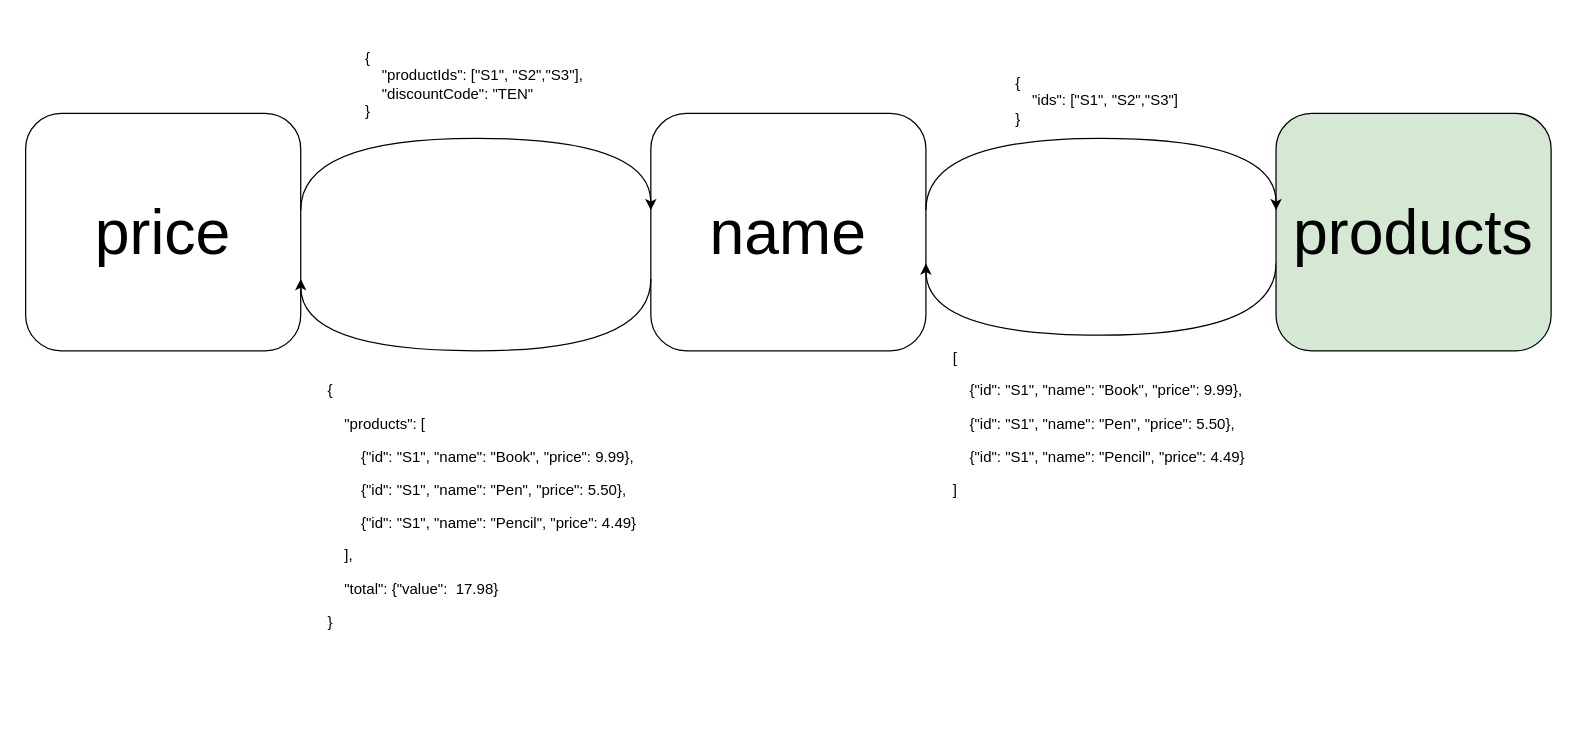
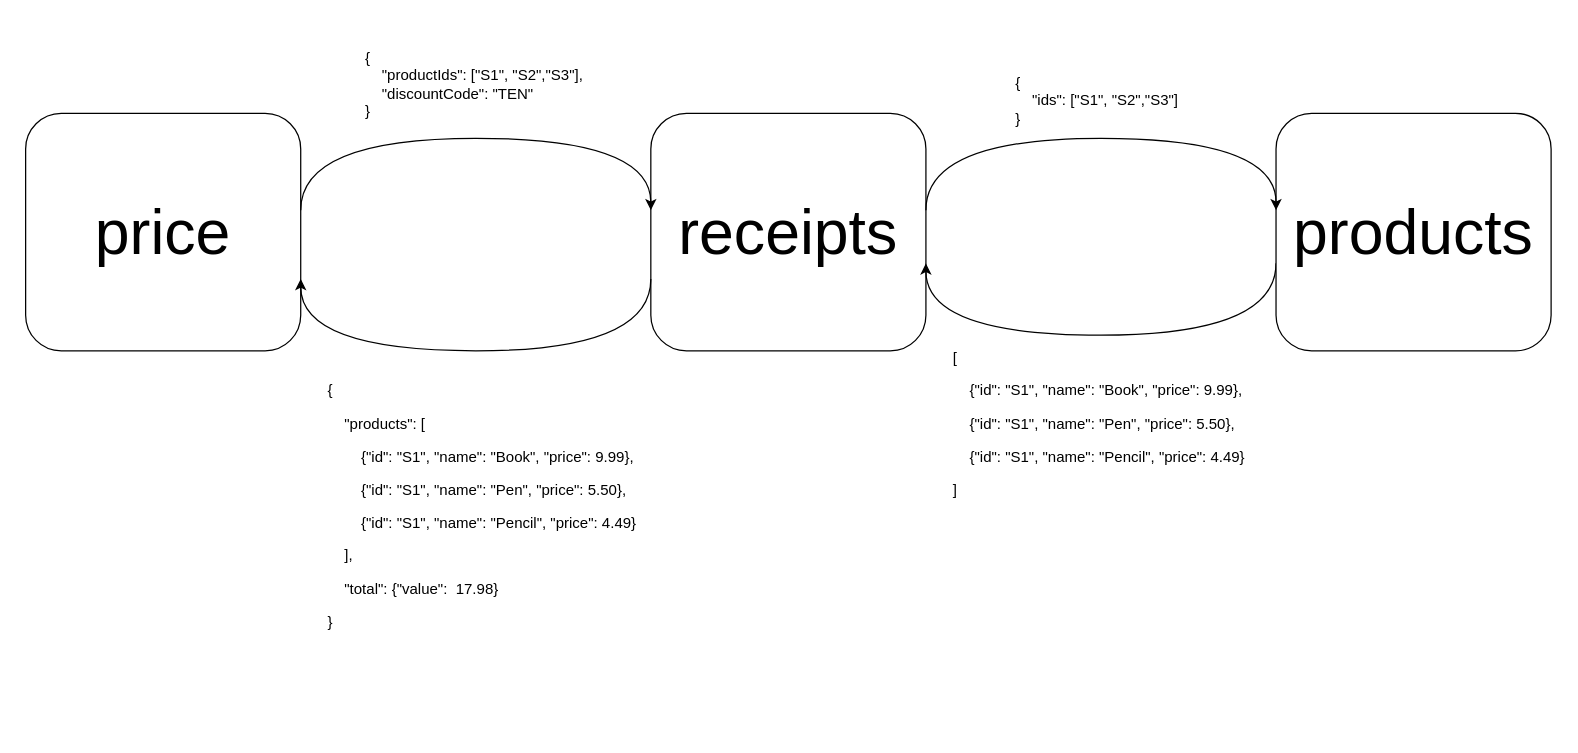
  <mxCell id="0" />
  <mxCell id="1" parent="0" />
  <mxCell id="2" value="price" style="rounded=1;whiteSpace=wrap;html=1;fontSize=50;" vertex="1" parent="1"><mxGeometry x="20" y="90" width="220" height="190" as="geometry" /></mxCell>
- <mxCell id="3" value="name" style="rounded=1;whiteSpace=wrap;html=1;fontSize=50;" vertex="1" parent="1"><mxGeometry x="520" y="90" width="220" height="190" as="geometry" /></mxCell>
+ <mxCell id="3" value="receipts" style="rounded=1;whiteSpace=wrap;html=1;fontSize=50;" vertex="1" parent="1"><mxGeometry x="520" y="90" width="220" height="190" as="geometry" /></mxCell>
  <mxCell id="4" style="edgeStyle=orthogonalEdgeStyle;orthogonalLoop=1;jettySize=auto;html=1;exitX=0;exitY=0.75;exitDx=0;exitDy=0;entryX=1;entryY=0.75;entryDx=0;entryDy=0;curved=1;" edge="1" parent="1"><mxGeometry relative="1" as="geometry"><mxPoint x="1020" y="210" as="sourcePoint" /><mxPoint x="740" y="210" as="targetPoint" /><Array as="points"><mxPoint x="1020" y="267.5" /><mxPoint x="740" y="267.5" /></Array></mxGeometry></mxCell>
- <mxCell id="5" value="products" style="rounded=1;whiteSpace=wrap;html=1;fontSize=50;fillColor=#d5e8d4;" vertex="1" parent="1"><mxGeometry x="1020" y="90" width="220" height="190" as="geometry" /></mxCell>
+ <mxCell id="5" value="products" style="rounded=1;whiteSpace=wrap;html=1;fontSize=50;" vertex="1" parent="1"><mxGeometry x="1020" y="90" width="220" height="190" as="geometry" /></mxCell>
  <mxCell id="6" style="edgeStyle=orthogonalEdgeStyle;orthogonalLoop=1;jettySize=auto;html=1;exitX=0;exitY=0.75;exitDx=0;exitDy=0;entryX=1;entryY=0.75;entryDx=0;entryDy=0;curved=1;" edge="1" parent="1"><mxGeometry relative="1" as="geometry"><mxPoint x="520" y="222.45" as="sourcePoint" /><mxPoint x="240" y="222.45" as="targetPoint" /><Array as="points"><mxPoint x="520" y="279.95" /><mxPoint x="240" y="279.95" /></Array></mxGeometry></mxCell>
  <mxCell id="7" style="edgeStyle=orthogonalEdgeStyle;orthogonalLoop=1;jettySize=auto;html=1;exitX=0;exitY=0.25;exitDx=0;exitDy=0;entryX=1;entryY=0.25;entryDx=0;entryDy=0;curved=1;startArrow=classic;startFill=1;endArrow=none;endFill=0;" edge="1" parent="1"><mxGeometry relative="1" as="geometry"><mxPoint x="520" y="167.5" as="sourcePoint" /><mxPoint x="240" y="167.5" as="targetPoint" /><Array as="points"><mxPoint x="520" y="110" /><mxPoint x="240" y="110" /></Array></mxGeometry></mxCell>
  <mxCell id="8" style="edgeStyle=orthogonalEdgeStyle;orthogonalLoop=1;jettySize=auto;html=1;exitX=0;exitY=0.25;exitDx=0;exitDy=0;entryX=1;entryY=0.25;entryDx=0;entryDy=0;curved=1;endArrow=none;endFill=0;startArrow=classic;startFill=1;" edge="1" parent="1"><mxGeometry relative="1" as="geometry"><mxPoint x="1020" y="167.5" as="sourcePoint" /><mxPoint x="740" y="167.5" as="targetPoint" /><Array as="points"><mxPoint x="1020" y="110" /><mxPoint x="740" y="110" /></Array></mxGeometry></mxCell>
  <mxCell id="9" value="&lt;p style=&quot;&quot;&gt;&lt;font face=&quot;Helvetica&quot;&gt;{&lt;br&gt;&lt;/font&gt;&lt;font face=&quot;Helvetica&quot;&gt;&lt;span style=&quot;background-color: initial;&quot;&gt;&amp;nbsp; &amp;nbsp; &quot;ids&quot;: [&quot;S1&quot;, &quot;S2&quot;,&quot;S3&quot;]&lt;/span&gt;&lt;/font&gt;&lt;font face=&quot;Helvetica&quot;&gt;&lt;span style=&quot;background-color: initial;&quot;&gt;&lt;br&gt;&lt;/span&gt;&lt;/font&gt;&lt;font face=&quot;Helvetica&quot;&gt;}&lt;/font&gt;&lt;/p&gt;" style="text;html=1;align=left;verticalAlign=top;resizable=0;points=[];autosize=1;strokeColor=none;fillColor=none;labelPosition=center;verticalLabelPosition=middle;horizontal=1;" vertex="1" parent="1"><mxGeometry x="810" y="40" width="150" height="80" as="geometry" /></mxCell>
  <mxCell id="10" value="&lt;p style=&quot;&quot;&gt;&lt;font face=&quot;Helvetica&quot;&gt;{&lt;br&gt;&lt;/font&gt;&lt;font face=&quot;Helvetica&quot;&gt;&lt;span style=&quot;background-color: initial;&quot;&gt;&amp;nbsp; &amp;nbsp; &quot;productIds&quot;: [&quot;S1&quot;, &quot;S2&quot;,&quot;S3&quot;],&lt;br&gt;&lt;/span&gt;&lt;/font&gt;&lt;font face=&quot;Helvetica&quot;&gt;&lt;span style=&quot;background-color: initial;&quot;&gt;&amp;nbsp; &amp;nbsp; &quot;discountCode&quot;: &quot;TEN&quot;&lt;br&gt;&lt;/span&gt;&lt;/font&gt;&lt;font face=&quot;Helvetica&quot;&gt;}&lt;/font&gt;&lt;/p&gt;" style="text;html=1;align=left;verticalAlign=top;resizable=0;points=[];autosize=1;strokeColor=none;fillColor=none;labelPosition=center;verticalLabelPosition=middle;horizontal=1;" vertex="1" parent="1"><mxGeometry x="290" y="20" width="200" height="100" as="geometry" /></mxCell>
  <mxCell id="11" value="&lt;p style=&quot;&quot;&gt;&lt;span style=&quot;background-color: initial;&quot;&gt;[&lt;/span&gt;&lt;/p&gt;&lt;p style=&quot;&quot;&gt;&lt;span style=&quot;background-color: initial;&quot;&gt;&amp;nbsp; &amp;nbsp; {&quot;id&quot;: &quot;S1&quot;, &quot;name&quot;: &quot;Book&quot;, &quot;price&quot;: 9.99},&lt;/span&gt;&lt;/p&gt;&amp;nbsp; &amp;nbsp; {&quot;id&quot;: &quot;S1&quot;, &quot;name&quot;: &quot;Pen&quot;, &quot;price&quot;: 5.50},&lt;p style=&quot;&quot;&gt;&amp;nbsp; &amp;nbsp; {&quot;id&quot;: &quot;S1&quot;, &quot;name&quot;: &quot;Pencil&quot;, &quot;price&quot;: 4.49}&lt;span style=&quot;background-color: initial;&quot;&gt;&lt;br&gt;&lt;/span&gt;&lt;/p&gt;&lt;p style=&quot;&quot;&gt;&lt;font face=&quot;Helvetica&quot;&gt;&lt;span style=&quot;background-color: initial;&quot;&gt;]&lt;/span&gt;&lt;/font&gt;&lt;font face=&quot;Helvetica&quot;&gt;&lt;span style=&quot;background-color: initial;&quot;&gt;&lt;br&gt;&lt;/span&gt;&lt;/font&gt;&lt;br&gt;&lt;/p&gt;" style="text;html=1;align=left;verticalAlign=top;resizable=0;points=[];autosize=1;strokeColor=none;fillColor=none;labelPosition=center;verticalLabelPosition=middle;horizontal=1;" vertex="1" parent="1"><mxGeometry x="760" y="260" width="260" height="170" as="geometry" /></mxCell>
  <mxCell id="12" value="&lt;p style=&quot;&quot;&gt;&lt;span style=&quot;background-color: initial;&quot;&gt;&lt;br&gt;&lt;/span&gt;&lt;/p&gt;&lt;p style=&quot;&quot;&gt;&lt;span style=&quot;background-color: initial;&quot;&gt;{&lt;/span&gt;&lt;/p&gt;&lt;p style=&quot;&quot;&gt;&lt;span style=&quot;background-color: initial;&quot;&gt;&amp;nbsp; &amp;nbsp; &quot;products&quot;:&amp;nbsp;&lt;/span&gt;[&lt;/p&gt;&lt;p style=&quot;border-color: var(--border-color);&quot;&gt;&lt;span style=&quot;border-color: var(--border-color); background-color: initial;&quot;&gt;&amp;nbsp; &amp;nbsp; &amp;nbsp; &amp;nbsp; {&quot;id&quot;: &quot;S1&quot;, &quot;name&quot;: &quot;Book&quot;, &quot;price&quot;: 9.99},&lt;/span&gt;&lt;/p&gt;&amp;nbsp; &amp;nbsp; &amp;nbsp; &amp;nbsp; {&quot;id&quot;: &quot;S1&quot;, &quot;name&quot;: &quot;Pen&quot;, &quot;price&quot;: 5.50},&lt;p style=&quot;border-color: var(--border-color);&quot;&gt;&amp;nbsp; &amp;nbsp; &amp;nbsp; &amp;nbsp; {&quot;id&quot;: &quot;S1&quot;, &quot;name&quot;: &quot;Pencil&quot;, &quot;price&quot;: 4.49}&lt;span style=&quot;border-color: var(--border-color); background-color: initial;&quot;&gt;&lt;br style=&quot;border-color: var(--border-color);&quot;&gt;&lt;/span&gt;&lt;/p&gt;&lt;p style=&quot;border-color: var(--border-color);&quot;&gt;&lt;font style=&quot;border-color: var(--border-color);&quot; face=&quot;Helvetica&quot;&gt;&amp;nbsp; &amp;nbsp; ],&lt;/font&gt;&lt;/p&gt;&lt;p style=&quot;border-color: var(--border-color);&quot;&gt;&lt;font style=&quot;border-color: var(--border-color);&quot; face=&quot;Helvetica&quot;&gt;&amp;nbsp; &amp;nbsp; &quot;total&quot;: {&quot;value&quot;:&amp;nbsp; 17.98}&amp;nbsp;&lt;/font&gt;&lt;/p&gt;&lt;p style=&quot;&quot;&gt;&lt;span style=&quot;background-color: initial;&quot;&gt;}&lt;/span&gt;&lt;/p&gt;&lt;p style=&quot;&quot;&gt;&lt;br&gt;&lt;/p&gt;&lt;p style=&quot;&quot;&gt;&lt;br&gt;&lt;/p&gt;" style="text;html=1;align=left;verticalAlign=top;resizable=0;points=[];autosize=1;strokeColor=none;fillColor=none;labelPosition=center;verticalLabelPosition=middle;horizontal=1;" vertex="1" parent="1"><mxGeometry x="260" y="260" width="270" height="320" as="geometry" /></mxCell>
